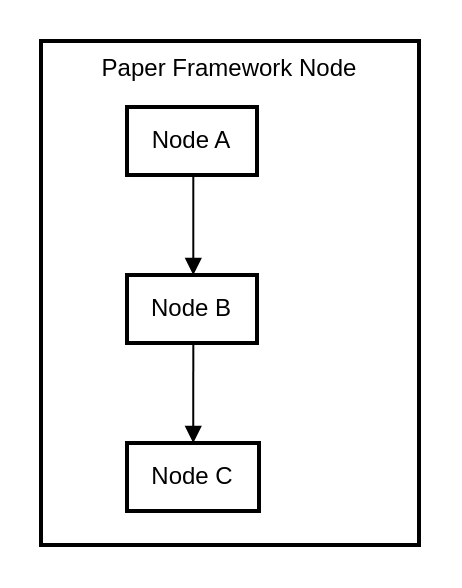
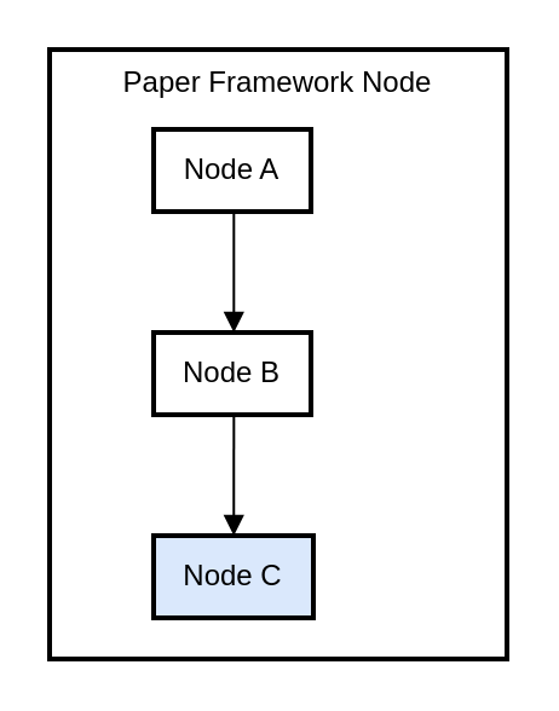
  <mxCell id="0" />
  <mxCell id="1" parent="0" />
  <mxCell id="2" value="Paper Framework Node" style="whiteSpace=wrap;strokeWidth=2;verticalAlign=top;" vertex="1" parent="1"><mxGeometry width="189" height="252" as="geometry" x="20" y="20" /></mxCell>
  <mxCell id="3" value="Node A" style="whiteSpace=wrap;strokeWidth=2;" vertex="1" parent="2"><mxGeometry x="43" y="33" width="65" height="34" as="geometry" /></mxCell>
  <mxCell id="4" value="Node B" style="whiteSpace=wrap;strokeWidth=2;" vertex="1" parent="2"><mxGeometry x="43" y="117" width="65" height="34" as="geometry" /></mxCell>
- <mxCell id="5" value="Node C" style="whiteSpace=wrap;strokeWidth=2;" vertex="1" parent="2"><mxGeometry x="43" y="201" width="66" height="34" as="geometry" /></mxCell>
+ <mxCell id="5" value="Node C" style="whiteSpace=wrap;strokeWidth=2;fillColor=#dae8fc;" vertex="1" parent="2"><mxGeometry x="43" y="201" width="66" height="34" as="geometry" /></mxCell>
  <mxCell id="6" value="" style="curved=1;startArrow=none;endArrow=block;exitX=0.51;exitY=1;entryX=0.51;entryY=0;" edge="1" parent="2" source="3" target="4"><mxGeometry relative="1" as="geometry"><Array as="points" /></mxGeometry></mxCell>
  <mxCell id="7" value="" style="curved=1;startArrow=none;endArrow=block;exitX=0.51;exitY=1;entryX=0.502;entryY=0;" edge="1" parent="2" source="4" target="5"><mxGeometry relative="1" as="geometry"><Array as="points" /></mxGeometry></mxCell>
